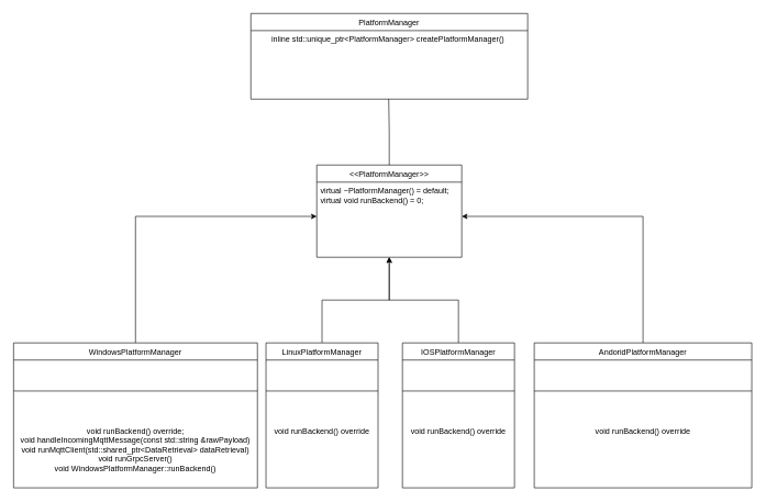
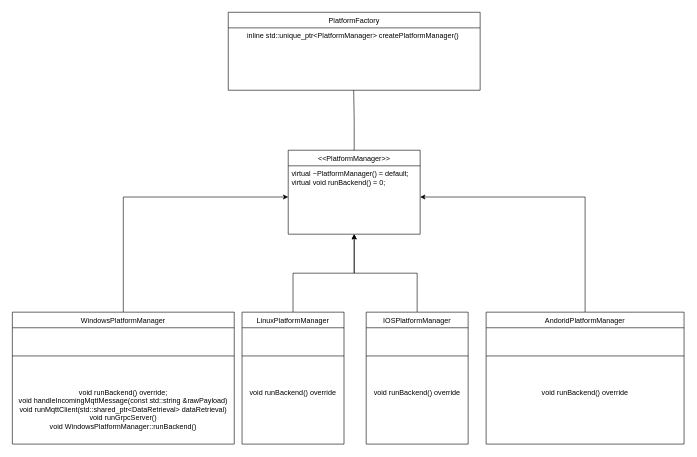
  <mxCell id="0" />
  <mxCell id="1" parent="0" />
- <mxCell id="2" value="PlatformManager" style="swimlane;fontStyle=0;align=center;verticalAlign=top;childLayout=stackLayout;horizontal=1;startSize=26;horizontalStack=0;resizeParent=1;resizeLast=0;collapsible=1;marginBottom=0;rounded=0;shadow=0;strokeWidth=1;" parent="1" vertex="1"><mxGeometry x="380" y="20" width="420" height="130" as="geometry"><mxRectangle x="50" y="360" width="160" height="26" as="alternateBounds" /></mxGeometry></mxCell>
+ <mxCell id="2" value="PlatformFactory" style="swimlane;fontStyle=0;align=center;verticalAlign=top;childLayout=stackLayout;horizontal=1;startSize=26;horizontalStack=0;resizeParent=1;resizeLast=0;collapsible=1;marginBottom=0;rounded=0;shadow=0;strokeWidth=1;" parent="1" vertex="1"><mxGeometry x="380" y="20" width="420" height="130" as="geometry"><mxRectangle x="50" y="360" width="160" height="26" as="alternateBounds" /></mxGeometry></mxCell>
  <mxCell id="3" value="inline std::unique_ptr&lt;PlatformManager&gt; createPlatformManager() " style="text;align=center;verticalAlign=top;spacingLeft=4;spacingRight=4;overflow=hidden;rotatable=0;points=[[0,0.5],[1,0.5]];portConstraint=eastwest;" vertex="1" parent="2"><mxGeometry y="26" width="420" height="104" as="geometry" /></mxCell>
  <mxCell id="4" value="&lt;&lt;PlatformManager&gt;&gt;" style="swimlane;fontStyle=0;align=center;verticalAlign=top;childLayout=stackLayout;horizontal=1;startSize=26;horizontalStack=0;resizeParent=1;resizeLast=0;collapsible=1;marginBottom=0;rounded=0;shadow=0;strokeWidth=1;" parent="1" vertex="1"><mxGeometry x="480" y="250" width="220" height="140" as="geometry"><mxRectangle x="340" y="380" width="170" height="26" as="alternateBounds" /></mxGeometry></mxCell>
  <mxCell id="5" value="virtual ~PlatformManager() = default;&#10;virtual void runBackend() = 0;&#10;" style="text;align=left;verticalAlign=top;spacingLeft=4;spacingRight=4;overflow=hidden;rotatable=0;points=[[0,0.5],[1,0.5]];portConstraint=eastwest;" parent="4" vertex="1"><mxGeometry y="26" width="220" height="104" as="geometry" /></mxCell>
  <mxCell id="6" style="edgeStyle=orthogonalEdgeStyle;rounded=0;orthogonalLoop=1;jettySize=auto;html=1;entryX=0;entryY=0.5;entryDx=0;entryDy=0;" edge="1" parent="1" source="7" target="5"><mxGeometry relative="1" as="geometry" /></mxCell>
  <mxCell id="7" value="WindowsPlatformManager" style="swimlane;fontStyle=0;align=center;verticalAlign=top;childLayout=stackLayout;horizontal=1;startSize=26;horizontalStack=0;resizeParent=1;resizeLast=0;collapsible=1;marginBottom=0;rounded=0;shadow=0;strokeWidth=1;" parent="1" vertex="1"><mxGeometry x="20" y="520" width="370" height="220" as="geometry"><mxRectangle x="550" y="140" width="160" height="26" as="alternateBounds" /></mxGeometry></mxCell>
  <mxCell id="8" value="" style="line;html=1;strokeWidth=1;align=left;verticalAlign=middle;spacingTop=-1;spacingLeft=3;spacingRight=3;rotatable=0;labelPosition=right;points=[];portConstraint=eastwest;" parent="7" vertex="1"><mxGeometry y="26" width="370" height="94" as="geometry" /></mxCell>
  <mxCell id="9" value="&lt;div style=&quot;forced-color-adjust: none; padding: 0px; margin: 0px; box-shadow: none !important;&quot;&gt;void runBackend() override;&lt;br&gt;void handleIncomingMqttMessage(const std::string &amp;amp;rawPayload)&lt;/div&gt;&lt;div style=&quot;forced-color-adjust: none; padding: 0px; margin: 0px; box-shadow: none !important;&quot;&gt;void runMqttClient(std::shared_ptr&amp;lt;DataRetrieval&amp;gt; dataRetrieval)&lt;/div&gt;&lt;div style=&quot;forced-color-adjust: none; padding: 0px; margin: 0px; box-shadow: none !important;&quot;&gt;void runGrpcServer()&lt;/div&gt;&lt;div style=&quot;forced-color-adjust: none; padding: 0px; margin: 0px; box-shadow: none !important;&quot;&gt;void WindowsPlatformManager::runBackend()&lt;/div&gt;" style="text;whiteSpace=wrap;html=1;align=center;" vertex="1" parent="7"><mxGeometry y="120" width="370" height="100" as="geometry" /></mxCell>
  <mxCell id="10" style="edgeStyle=orthogonalEdgeStyle;rounded=0;orthogonalLoop=1;jettySize=auto;html=1;entryX=0.5;entryY=1;entryDx=0;entryDy=0;" edge="1" parent="1" source="11" target="4"><mxGeometry relative="1" as="geometry" /></mxCell>
  <mxCell id="11" value="LinuxPlatformManager" style="swimlane;fontStyle=0;align=center;verticalAlign=top;childLayout=stackLayout;horizontal=1;startSize=26;horizontalStack=0;resizeParent=1;resizeLast=0;collapsible=1;marginBottom=0;rounded=0;shadow=0;strokeWidth=1;" vertex="1" parent="1"><mxGeometry x="403" y="520" width="170" height="220" as="geometry"><mxRectangle x="550" y="140" width="160" height="26" as="alternateBounds" /></mxGeometry></mxCell>
  <mxCell id="12" value="" style="line;html=1;strokeWidth=1;align=left;verticalAlign=middle;spacingTop=-1;spacingLeft=3;spacingRight=3;rotatable=0;labelPosition=right;points=[];portConstraint=eastwest;" vertex="1" parent="11"><mxGeometry y="26" width="170" height="94" as="geometry" /></mxCell>
  <mxCell id="13" value="&lt;div style=&quot;forced-color-adjust: none; padding: 0px; margin: 0px; box-shadow: none !important;&quot;&gt;&lt;span style=&quot;text-wrap-mode: nowrap;&quot;&gt;void runBackend() override&lt;/span&gt;&lt;/div&gt;" style="text;whiteSpace=wrap;html=1;align=center;" vertex="1" parent="11"><mxGeometry y="120" width="170" height="40" as="geometry" /></mxCell>
  <mxCell id="14" style="edgeStyle=orthogonalEdgeStyle;rounded=0;orthogonalLoop=1;jettySize=auto;html=1;entryX=0.5;entryY=1;entryDx=0;entryDy=0;" edge="1" parent="1" source="15" target="4"><mxGeometry relative="1" as="geometry" /></mxCell>
  <mxCell id="15" value="IOSPlatformManager" style="swimlane;fontStyle=0;align=center;verticalAlign=top;childLayout=stackLayout;horizontal=1;startSize=26;horizontalStack=0;resizeParent=1;resizeLast=0;collapsible=1;marginBottom=0;rounded=0;shadow=0;strokeWidth=1;" vertex="1" parent="1"><mxGeometry x="610" y="520" width="170" height="220" as="geometry"><mxRectangle x="550" y="140" width="160" height="26" as="alternateBounds" /></mxGeometry></mxCell>
  <mxCell id="16" value="" style="line;html=1;strokeWidth=1;align=left;verticalAlign=middle;spacingTop=-1;spacingLeft=3;spacingRight=3;rotatable=0;labelPosition=right;points=[];portConstraint=eastwest;" vertex="1" parent="15"><mxGeometry y="26" width="170" height="94" as="geometry" /></mxCell>
  <mxCell id="17" value="&lt;div style=&quot;forced-color-adjust: none; padding: 0px; margin: 0px; box-shadow: none !important;&quot;&gt;&lt;span style=&quot;text-wrap-mode: nowrap;&quot;&gt;void runBackend() override&lt;/span&gt;&lt;/div&gt;" style="text;whiteSpace=wrap;html=1;align=center;" vertex="1" parent="15"><mxGeometry y="120" width="170" height="40" as="geometry" /></mxCell>
  <mxCell id="18" style="edgeStyle=orthogonalEdgeStyle;rounded=0;orthogonalLoop=1;jettySize=auto;html=1;entryX=1;entryY=0.5;entryDx=0;entryDy=0;" edge="1" parent="1" source="19" target="5"><mxGeometry relative="1" as="geometry" /></mxCell>
  <mxCell id="19" value="AndoridPlatformManager" style="swimlane;fontStyle=0;align=center;verticalAlign=top;childLayout=stackLayout;horizontal=1;startSize=26;horizontalStack=0;resizeParent=1;resizeLast=0;collapsible=1;marginBottom=0;rounded=0;shadow=0;strokeWidth=1;" vertex="1" parent="1"><mxGeometry x="810" y="520" width="330" height="220" as="geometry"><mxRectangle x="550" y="140" width="160" height="26" as="alternateBounds" /></mxGeometry></mxCell>
  <mxCell id="20" value="" style="line;html=1;strokeWidth=1;align=left;verticalAlign=middle;spacingTop=-1;spacingLeft=3;spacingRight=3;rotatable=0;labelPosition=right;points=[];portConstraint=eastwest;" vertex="1" parent="19"><mxGeometry y="26" width="330" height="94" as="geometry" /></mxCell>
  <mxCell id="21" value="&lt;div style=&quot;forced-color-adjust: none; padding: 0px; margin: 0px; box-shadow: none !important;&quot;&gt;&lt;span style=&quot;text-wrap-mode: nowrap;&quot;&gt;void runBackend() override&lt;/span&gt;&lt;/div&gt;" style="text;whiteSpace=wrap;html=1;align=center;" vertex="1" parent="19"><mxGeometry y="120" width="330" height="40" as="geometry" /></mxCell>
  <mxCell id="22" style="edgeStyle=orthogonalEdgeStyle;rounded=0;orthogonalLoop=1;jettySize=auto;html=1;entryX=0.498;entryY=0.999;entryDx=0;entryDy=0;entryPerimeter=0;endArrow=none;startFill=0;" edge="1" parent="1" source="4" target="3"><mxGeometry relative="1" as="geometry" /></mxCell>
